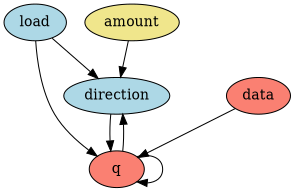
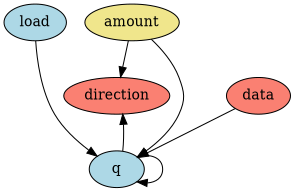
  digraph {
    node [fillcolor=lightblue style=filled]
    edge [weight=1.0]
    load
-   direction
-   q [fillcolor=salmon]
+   direction [fillcolor=salmon]
+   q
    amount [fillcolor=khaki]
    data [fillcolor=salmon]
-   load -> direction [weight=4.0]
    load -> q [weight=6.0]
-   direction -> q
+   amount -> q
    q -> direction [weight=10.0]
    q -> q
    amount -> direction [weight=10.0]
    data -> q
  }
